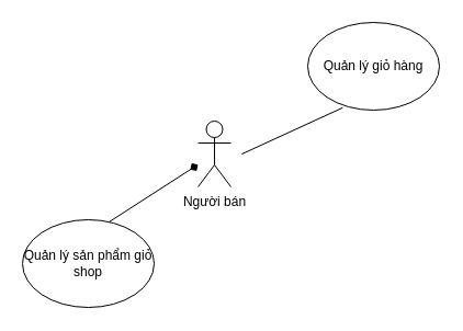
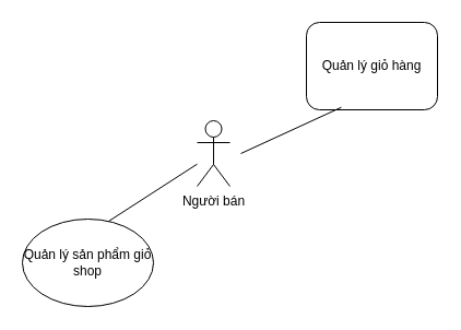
  <mxCell id="0" />
  <mxCell id="1" parent="0" />
  <mxCell id="2" value="Người bán" style="shape=umlActor;verticalLabelPosition=bottom;verticalAlign=top;html=1;outlineConnect=0;" vertex="1" parent="1"><mxGeometry x="180" y="110" width="30" height="60" as="geometry" /></mxCell>
  <mxCell id="3" value="Quản lý sản phẩm giỏ shop" style="ellipse;whiteSpace=wrap;html=1;" vertex="1" parent="1"><mxGeometry x="20" y="200" width="120" height="80" as="geometry" /></mxCell>
- <mxCell id="4" value="Quản lý giỏ hàng" style="ellipse;whiteSpace=wrap;html=1;" vertex="1" parent="1"><mxGeometry x="280" y="20" width="120" height="80" as="geometry" /></mxCell>
- <mxCell id="5" value="" style="endArrow=diamond;html=1;exitX=0.659;exitY=0.024;exitDx=0;exitDy=0;exitPerimeter=0;" edge="1" parent="1" source="3" target="2"><mxGeometry width="50" height="50" relative="1" as="geometry"><mxPoint x="170" y="250" as="sourcePoint" /><mxPoint x="220" y="200" as="targetPoint" /></mxGeometry></mxCell>
+ <mxCell id="4" value="Quản lý giỏ hàng" style="whiteSpace=wrap;html=1;rounded=1;" vertex="1" parent="1"><mxGeometry x="280" y="20" width="120" height="80" as="geometry" /></mxCell>
+ <mxCell id="5" value="" style="endArrow=none;html=1;exitX=0.659;exitY=0.024;exitDx=0;exitDy=0;exitPerimeter=0;" edge="1" parent="1" source="3" target="2"><mxGeometry width="50" height="50" relative="1" as="geometry"><mxPoint x="170" y="250" as="sourcePoint" /><mxPoint x="220" y="200" as="targetPoint" /></mxGeometry></mxCell>
  <mxCell id="6" value="" style="endArrow=none;html=1;entryX=0.266;entryY=0.972;entryDx=0;entryDy=0;entryPerimeter=0;" edge="1" parent="1" target="4"><mxGeometry width="50" height="50" relative="1" as="geometry"><mxPoint x="220" y="140" as="sourcePoint" /><mxPoint x="220" y="20" as="targetPoint" /></mxGeometry></mxCell>
